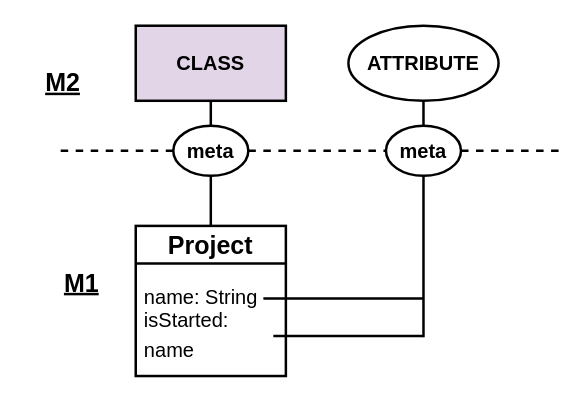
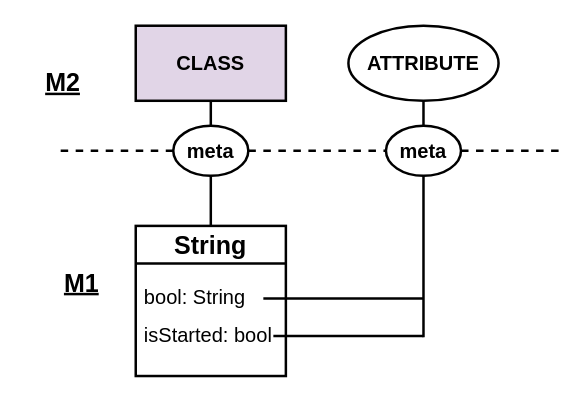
  <mxCell id="0" />
  <mxCell id="1" parent="0" />
  <mxCell id="2" value="&lt;b&gt;&lt;font style=&quot;font-size: 20px;&quot;&gt;&lt;u&gt;M2&lt;/u&gt;&lt;/font&gt;&lt;/b&gt;" style="text;html=1;strokeColor=none;fillColor=none;align=center;verticalAlign=middle;whiteSpace=wrap;rounded=0;" vertex="1" parent="1"><mxGeometry x="20" y="50" width="60" height="30" as="geometry" /></mxCell>
  <mxCell id="3" value="&lt;b&gt;&lt;font style=&quot;font-size: 20px;&quot;&gt;&lt;u&gt;M1&lt;/u&gt;&lt;/font&gt;&lt;/b&gt;" style="text;html=1;strokeColor=none;fillColor=none;align=center;verticalAlign=middle;whiteSpace=wrap;rounded=0;" vertex="1" parent="1"><mxGeometry x="35" y="210" width="60" height="30" as="geometry" /></mxCell>
  <mxCell id="4" value="&lt;b&gt;CLASS&lt;/b&gt;" style="rounded=0;whiteSpace=wrap;html=1;fontSize=16;strokeWidth=2;fillColor=#e1d5e7;" vertex="1" parent="1"><mxGeometry x="108" y="20" width="120" height="60" as="geometry" /></mxCell>
  <mxCell id="5" value="&lt;b&gt;ATTRIBUTE&lt;/b&gt;" style="ellipse;whiteSpace=wrap;html=1;fontSize=16;strokeWidth=2;" vertex="1" parent="1"><mxGeometry x="278" y="20" width="120" height="60" as="geometry" /></mxCell>
  <mxCell id="6" style="edgeStyle=orthogonalEdgeStyle;rounded=0;orthogonalLoop=1;jettySize=auto;html=1;exitX=0.5;exitY=0;exitDx=0;exitDy=0;entryX=0.5;entryY=1;entryDx=0;entryDy=0;fontSize=16;endArrow=none;endFill=0;strokeWidth=2;" edge="1" parent="1" source="7" target="4"><mxGeometry relative="1" as="geometry" /></mxCell>
  <mxCell id="7" value="&lt;b&gt;meta&lt;/b&gt;" style="ellipse;whiteSpace=wrap;html=1;fontSize=16;strokeWidth=2;" vertex="1" parent="1"><mxGeometry x="138" y="100" width="60" height="40" as="geometry" /></mxCell>
  <mxCell id="8" value="" style="endArrow=none;dashed=1;html=1;rounded=0;strokeWidth=2;" edge="1" parent="1" target="7"><mxGeometry width="50" height="50" relative="1" as="geometry"><mxPoint x="48" y="120" as="sourcePoint" /><mxPoint x="368" y="120" as="targetPoint" /></mxGeometry></mxCell>
  <mxCell id="9" value="" style="endArrow=none;dashed=1;html=1;rounded=0;startArrow=none;strokeWidth=2;" edge="1" parent="1" source="11"><mxGeometry width="50" height="50" relative="1" as="geometry"><mxPoint x="198" y="120" as="sourcePoint" /><mxPoint x="448" y="120" as="targetPoint" /></mxGeometry></mxCell>
  <mxCell id="10" style="edgeStyle=orthogonalEdgeStyle;rounded=0;orthogonalLoop=1;jettySize=auto;html=1;exitX=0.5;exitY=0;exitDx=0;exitDy=0;entryX=0.5;entryY=1;entryDx=0;entryDy=0;strokeWidth=2;fontSize=16;endArrow=none;endFill=0;" edge="1" parent="1" source="11" target="5"><mxGeometry relative="1" as="geometry" /></mxCell>
  <mxCell id="11" value="&lt;b&gt;meta&lt;/b&gt;" style="ellipse;whiteSpace=wrap;html=1;fontSize=16;strokeWidth=2;" vertex="1" parent="1"><mxGeometry x="308" y="100" width="60" height="40" as="geometry" /></mxCell>
  <mxCell id="12" value="" style="endArrow=none;dashed=1;html=1;rounded=0;startArrow=none;strokeWidth=2;" edge="1" parent="1" source="7" target="11"><mxGeometry width="50" height="50" relative="1" as="geometry"><mxPoint x="198" y="120" as="sourcePoint" /><mxPoint x="458" y="120" as="targetPoint" /></mxGeometry></mxCell>
  <mxCell id="13" value="" style="group;strokeWidth=2;" vertex="1" connectable="0" parent="1"><mxGeometry x="108" y="180" width="120" height="120" as="geometry" /></mxCell>
  <mxCell id="14" value="" style="rounded=0;whiteSpace=wrap;html=1;fontSize=20;strokeWidth=2;" vertex="1" parent="13"><mxGeometry width="120" height="120" as="geometry" /></mxCell>
  <mxCell id="15" value="" style="endArrow=none;html=1;rounded=0;fontSize=20;exitX=0;exitY=0.25;exitDx=0;exitDy=0;entryX=1;entryY=0.25;entryDx=0;entryDy=0;strokeWidth=2;" edge="1" parent="13" source="14" target="14"><mxGeometry width="50" height="50" relative="1" as="geometry"><mxPoint x="200" y="60" as="sourcePoint" /><mxPoint x="250" y="10" as="targetPoint" /></mxGeometry></mxCell>
- <mxCell id="16" value="&lt;b&gt;Project&lt;/b&gt;" style="text;html=1;strokeColor=none;fillColor=none;align=center;verticalAlign=middle;whiteSpace=wrap;rounded=0;fontSize=20;" vertex="1" parent="13"><mxGeometry x="30" width="60" height="30" as="geometry" /></mxCell>
- <mxCell id="17" value="&lt;font style=&quot;font-size: 16px;&quot;&gt;isStarted: name&lt;/font&gt;" style="text;html=1;strokeColor=none;fillColor=none;align=left;verticalAlign=middle;whiteSpace=wrap;rounded=0;fontSize=20;" vertex="1" parent="13"><mxGeometry x="5" y="70" width="110" height="30" as="geometry" /></mxCell>
- <mxCell id="18" value="&lt;font style=&quot;font-size: 16px;&quot;&gt;name: String&lt;/font&gt;" style="text;html=1;strokeColor=none;fillColor=none;align=left;verticalAlign=middle;whiteSpace=wrap;rounded=0;fontSize=20;" vertex="1" parent="13"><mxGeometry x="5" y="40" width="110" height="30" as="geometry" /></mxCell>
+ <mxCell id="16" value="&lt;b&gt;String&lt;/b&gt;" style="text;html=1;strokeColor=none;fillColor=none;align=center;verticalAlign=middle;whiteSpace=wrap;rounded=0;fontSize=20;" vertex="1" parent="13"><mxGeometry x="30" width="60" height="30" as="geometry" /></mxCell>
+ <mxCell id="17" value="&lt;font style=&quot;font-size: 16px;&quot;&gt;isStarted: bool&lt;/font&gt;" style="text;html=1;strokeColor=none;fillColor=none;align=left;verticalAlign=middle;whiteSpace=wrap;rounded=0;fontSize=20;" vertex="1" parent="13"><mxGeometry x="5" y="70" width="110" height="30" as="geometry" /></mxCell>
+ <mxCell id="18" value="&lt;font style=&quot;font-size: 16px;&quot;&gt;bool: String&lt;/font&gt;" style="text;html=1;strokeColor=none;fillColor=none;align=left;verticalAlign=middle;whiteSpace=wrap;rounded=0;fontSize=20;" vertex="1" parent="13"><mxGeometry x="5" y="40" width="110" height="30" as="geometry" /></mxCell>
  <mxCell id="19" value="" style="endArrow=none;html=1;rounded=0;fontSize=16;exitX=0.5;exitY=0;exitDx=0;exitDy=0;entryX=0.5;entryY=1;entryDx=0;entryDy=0;strokeWidth=2;" edge="1" parent="1" source="16" target="7"><mxGeometry width="50" height="50" relative="1" as="geometry"><mxPoint x="328" y="210" as="sourcePoint" /><mxPoint x="378" y="160" as="targetPoint" /></mxGeometry></mxCell>
  <mxCell id="20" value="" style="endArrow=none;html=1;rounded=0;strokeWidth=2;fontSize=16;" edge="1" parent="1"><mxGeometry width="50" height="50" relative="1" as="geometry"><mxPoint x="210" y="238" as="sourcePoint" /><mxPoint x="338" y="238" as="targetPoint" /></mxGeometry></mxCell>
  <mxCell id="21" value="" style="endArrow=none;html=1;rounded=0;strokeWidth=2;fontSize=16;" edge="1" parent="1"><mxGeometry width="50" height="50" relative="1" as="geometry"><mxPoint x="218" y="268" as="sourcePoint" /><mxPoint x="338" y="268" as="targetPoint" /></mxGeometry></mxCell>
  <mxCell id="22" value="" style="endArrow=none;html=1;rounded=0;strokeWidth=2;fontSize=16;entryX=0.5;entryY=1;entryDx=0;entryDy=0;" edge="1" parent="1" target="11"><mxGeometry width="50" height="50" relative="1" as="geometry"><mxPoint x="338" y="269" as="sourcePoint" /><mxPoint x="378" y="160" as="targetPoint" /></mxGeometry></mxCell>
